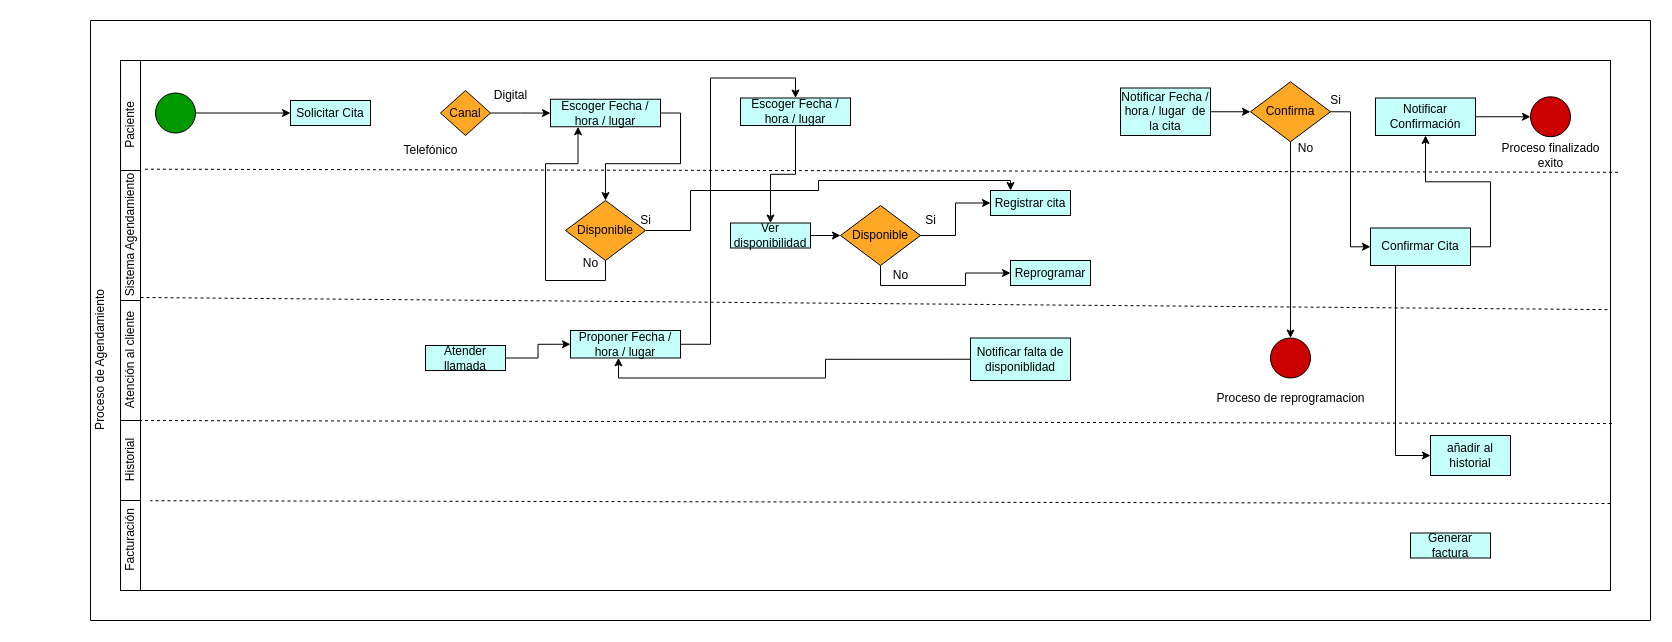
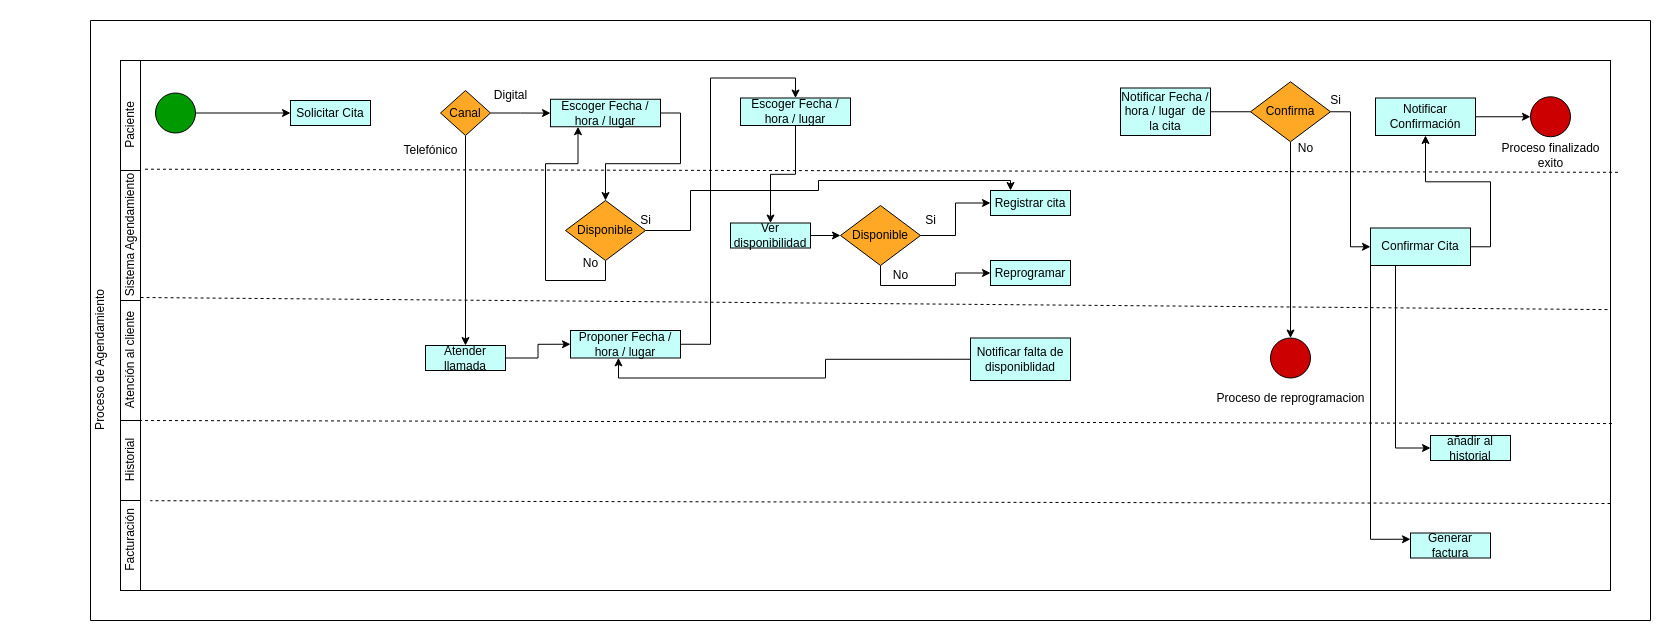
  <mxCell id="0" />
  <mxCell id="1" parent="0" />
  <mxCell id="2" value="" style="swimlane;whiteSpace=wrap;html=1;startSize=0;" vertex="1" parent="1"><mxGeometry x="90" y="20" width="1560" height="600" as="geometry"><mxRectangle x="400" y="-440" width="160" height="30" as="alternateBounds" /></mxGeometry></mxCell>
  <mxCell id="3" value="" style="rounded=0;whiteSpace=wrap;html=1;" vertex="1" parent="2"><mxGeometry x="30" y="40" width="1490" height="530" as="geometry" /></mxCell>
  <mxCell id="4" value="" style="rounded=0;whiteSpace=wrap;html=1;" vertex="1" parent="2"><mxGeometry x="30" y="40" width="20" height="110" as="geometry" /></mxCell>
  <mxCell id="5" value="" style="rounded=0;whiteSpace=wrap;html=1;" vertex="1" parent="2"><mxGeometry x="30" y="150" width="20" height="130" as="geometry" /></mxCell>
  <mxCell id="6" value="" style="rounded=0;whiteSpace=wrap;html=1;" vertex="1" parent="2"><mxGeometry x="30" y="280" width="20" height="120" as="geometry" /></mxCell>
  <mxCell id="7" value="Paciente" style="text;html=1;align=center;verticalAlign=middle;resizable=0;points=[];autosize=1;strokeColor=none;fillColor=none;rotation=-90;" vertex="1" parent="2"><mxGeometry x="5" y="90" width="70" height="30" as="geometry" /></mxCell>
  <mxCell id="8" value="Sistema Agendamiento" style="text;html=1;align=center;verticalAlign=middle;resizable=0;points=[];autosize=1;strokeColor=none;fillColor=none;rotation=-90;" vertex="1" parent="2"><mxGeometry x="-35" y="200" width="150" height="30" as="geometry" /></mxCell>
  <mxCell id="9" style="edgeStyle=orthogonalEdgeStyle;rounded=0;orthogonalLoop=1;jettySize=auto;html=1;exitX=1;exitY=0.5;exitDx=0;exitDy=0;" edge="1" parent="2" source="10" target="11"><mxGeometry relative="1" as="geometry" /></mxCell>
  <mxCell id="10" value="" style="ellipse;whiteSpace=wrap;html=1;aspect=fixed;fillColor=light-dark(#009900,var(--ge-dark-color, #121212));" vertex="1" parent="2"><mxGeometry x="65" y="72.5" width="40" height="40" as="geometry" /></mxCell>
  <mxCell id="11" value="Solicitar Cita" style="rounded=0;whiteSpace=wrap;html=1;fillColor=light-dark(#C4FFF9,var(--ge-dark-color, #121212));" vertex="1" parent="2"><mxGeometry x="200" y="80" width="80" height="25" as="geometry" /></mxCell>
+ <mxCell id="12" style="edgeStyle=orthogonalEdgeStyle;rounded=0;orthogonalLoop=1;jettySize=auto;html=1;exitX=0.5;exitY=1;exitDx=0;exitDy=0;entryX=0.5;entryY=0;entryDx=0;entryDy=0;fillColor=#FF1010;" edge="1" parent="2" source="14" target="17"><mxGeometry relative="1" as="geometry" /></mxCell>
  <mxCell id="13" style="edgeStyle=orthogonalEdgeStyle;rounded=0;orthogonalLoop=1;jettySize=auto;html=1;exitX=1;exitY=0.5;exitDx=0;exitDy=0;fillColor=#10FF00;" edge="1" parent="2" source="14" target="43"><mxGeometry relative="1" as="geometry" /></mxCell>
  <mxCell id="14" value="Canal" style="rhombus;whiteSpace=wrap;html=1;fillColor=light-dark(#FFA826,var(--ge-dark-color, #121212));" vertex="1" parent="2"><mxGeometry x="350" y="70" width="50" height="45" as="geometry" /></mxCell>
  <mxCell id="15" value="Atención al cliente" style="text;html=1;align=center;verticalAlign=middle;resizable=0;points=[];autosize=1;strokeColor=none;fillColor=none;rotation=-90;" vertex="1" parent="2"><mxGeometry x="-20" y="325" width="120" height="30" as="geometry" /></mxCell>
  <mxCell id="16" style="edgeStyle=orthogonalEdgeStyle;rounded=0;orthogonalLoop=1;jettySize=auto;html=1;exitX=1;exitY=0.5;exitDx=0;exitDy=0;entryX=0;entryY=0.5;entryDx=0;entryDy=0;" edge="1" parent="2" source="17" target="45"><mxGeometry relative="1" as="geometry" /></mxCell>
  <mxCell id="17" value="Atender llamada" style="rounded=0;whiteSpace=wrap;html=1;fillColor=light-dark(#C4FFF9,#000000);" vertex="1" parent="2"><mxGeometry x="335" y="325" width="80" height="25" as="geometry" /></mxCell>
  <mxCell id="18" value="Digital" style="text;html=1;align=center;verticalAlign=middle;resizable=0;points=[];autosize=1;strokeColor=none;fillColor=none;" vertex="1" parent="2"><mxGeometry x="390" y="60" width="60" height="30" as="geometry" /></mxCell>
  <mxCell id="19" value="Telefónico" style="text;html=1;align=center;verticalAlign=middle;resizable=0;points=[];autosize=1;strokeColor=none;fillColor=none;" vertex="1" parent="2"><mxGeometry x="300" y="115" width="80" height="30" as="geometry" /></mxCell>
  <mxCell id="20" value="" style="endArrow=none;dashed=1;html=1;rounded=0;entryX=0.942;entryY=0.928;entryDx=0;entryDy=0;entryPerimeter=0;exitX=1.005;exitY=0.211;exitDx=0;exitDy=0;exitPerimeter=0;" edge="1" parent="2" source="3" target="8"><mxGeometry width="50" height="50" relative="1" as="geometry"><mxPoint x="140" y="260" as="sourcePoint" /><mxPoint x="190" y="210" as="targetPoint" /></mxGeometry></mxCell>
  <mxCell id="21" value="" style="endArrow=none;dashed=1;html=1;rounded=0;entryX=0.942;entryY=0.928;entryDx=0;entryDy=0;entryPerimeter=0;exitX=0.998;exitY=0.47;exitDx=0;exitDy=0;exitPerimeter=0;" edge="1" parent="2" source="3"><mxGeometry width="50" height="50" relative="1" as="geometry"><mxPoint x="901" y="280" as="sourcePoint" /><mxPoint x="50" y="277" as="targetPoint" /></mxGeometry></mxCell>
  <mxCell id="22" value="" style="endArrow=none;dashed=1;html=1;rounded=0;entryX=0.942;entryY=0.928;entryDx=0;entryDy=0;entryPerimeter=0;exitX=1.001;exitY=0.685;exitDx=0;exitDy=0;exitPerimeter=0;" edge="1" parent="2" source="3"><mxGeometry width="50" height="50" relative="1" as="geometry"><mxPoint x="890.5" y="403" as="sourcePoint" /><mxPoint x="39.5" y="400" as="targetPoint" /></mxGeometry></mxCell>
  <mxCell id="23" style="edgeStyle=orthogonalEdgeStyle;rounded=0;orthogonalLoop=1;jettySize=auto;html=1;exitX=1;exitY=0.5;exitDx=0;exitDy=0;entryX=0;entryY=0.5;entryDx=0;entryDy=0;" edge="1" parent="2" source="24" target="27"><mxGeometry relative="1" as="geometry" /></mxCell>
  <mxCell id="24" value="Ver disponibilidad" style="rounded=0;whiteSpace=wrap;html=1;fillColor=light-dark(#C4FFF9,#000000);" vertex="1" parent="2"><mxGeometry x="640" y="202.5" width="80" height="25" as="geometry" /></mxCell>
  <mxCell id="25" style="edgeStyle=orthogonalEdgeStyle;rounded=0;orthogonalLoop=1;jettySize=auto;html=1;exitX=1;exitY=0.5;exitDx=0;exitDy=0;" edge="1" parent="2" source="27" target="28"><mxGeometry relative="1" as="geometry" /></mxCell>
  <mxCell id="26" style="edgeStyle=orthogonalEdgeStyle;rounded=0;orthogonalLoop=1;jettySize=auto;html=1;exitX=0.5;exitY=1;exitDx=0;exitDy=0;entryX=0;entryY=0.5;entryDx=0;entryDy=0;" edge="1" parent="2" source="27" target="29"><mxGeometry relative="1" as="geometry" /></mxCell>
  <mxCell id="27" value="Disponible" style="rhombus;whiteSpace=wrap;html=1;fillColor=light-dark(#FFA826,var(--ge-dark-color, #121212));" vertex="1" parent="2"><mxGeometry x="750" y="185" width="80" height="60" as="geometry" /></mxCell>
  <mxCell id="28" value="Registrar cita" style="rounded=0;whiteSpace=wrap;html=1;fillColor=light-dark(#C4FFF9,#000000);" vertex="1" parent="2"><mxGeometry x="900" y="170" width="80" height="25" as="geometry" /></mxCell>
- <mxCell id="29" value="Reprogramar" style="rounded=0;whiteSpace=wrap;html=1;fillColor=light-dark(#C4FFF9,#000000);" vertex="1" parent="2"><mxGeometry x="920" y="240" width="80" height="25" as="geometry" /></mxCell>
+ <mxCell id="29" value="Reprogramar" style="rounded=0;whiteSpace=wrap;html=1;fillColor=light-dark(#C4FFF9,#000000);" vertex="1" parent="2"><mxGeometry x="900" y="240" width="80" height="25" as="geometry" /></mxCell>
  <mxCell id="30" value="Si" style="text;html=1;align=center;verticalAlign=middle;resizable=0;points=[];autosize=1;strokeColor=none;fillColor=none;" vertex="1" parent="2"><mxGeometry x="825" y="185" width="30" height="30" as="geometry" /></mxCell>
  <mxCell id="31" value="No" style="text;html=1;align=center;verticalAlign=middle;resizable=0;points=[];autosize=1;strokeColor=none;fillColor=none;" vertex="1" parent="2"><mxGeometry x="790" y="240" width="40" height="30" as="geometry" /></mxCell>
- <mxCell id="32" style="edgeStyle=orthogonalEdgeStyle;rounded=0;orthogonalLoop=1;jettySize=auto;html=1;exitX=1;exitY=0.5;exitDx=0;exitDy=0;entryX=0;entryY=0.5;entryDx=0;entryDy=0;" edge="1" parent="2" source="33" target="48"><mxGeometry relative="1" as="geometry" /></mxCell>
+ <mxCell id="32" style="edgeStyle=orthogonalEdgeStyle;rounded=0;orthogonalLoop=1;jettySize=auto;html=1;exitX=1;exitY=0.5;exitDx=0;exitDy=0;entryX=0;entryY=0.5;entryDx=0;entryDy=0;endArrow=none;" edge="1" parent="2" source="33" target="48"><mxGeometry relative="1" as="geometry" /></mxCell>
  <mxCell id="33" value="Notificar Fecha / hora / lugar&amp;nbsp; de la cita" style="rounded=0;whiteSpace=wrap;html=1;fillColor=light-dark(#C4FFF9,#000000);" vertex="1" parent="2"><mxGeometry x="1030" y="67.5" width="90" height="47.5" as="geometry" /></mxCell>
  <mxCell id="34" value="" style="ellipse;whiteSpace=wrap;html=1;aspect=fixed;fillColor=light-dark(#CC0000,var(--ge-dark-color, #121212));" vertex="1" parent="2"><mxGeometry x="1440" y="76.25" width="40" height="40" as="geometry" /></mxCell>
  <mxCell id="35" value="" style="rounded=0;whiteSpace=wrap;html=1;" vertex="1" parent="2"><mxGeometry x="30" y="400" width="20" height="80" as="geometry" /></mxCell>
  <mxCell id="36" value="Historial" style="text;html=1;align=center;verticalAlign=middle;resizable=0;points=[];autosize=1;strokeColor=none;fillColor=none;rotation=-90;" vertex="1" parent="2"><mxGeometry x="5" y="425" width="70" height="30" as="geometry" /></mxCell>
  <mxCell id="37" value="" style="rounded=0;whiteSpace=wrap;html=1;" vertex="1" parent="2"><mxGeometry x="30" y="480" width="20" height="90" as="geometry" /></mxCell>
  <mxCell id="38" value="Facturación" style="text;html=1;align=center;verticalAlign=middle;resizable=0;points=[];autosize=1;strokeColor=none;fillColor=none;rotation=-90;" vertex="1" parent="2"><mxGeometry x="-5" y="505" width="90" height="30" as="geometry" /></mxCell>
- <mxCell id="39" value="añadir al historial" style="rounded=0;whiteSpace=wrap;html=1;fillColor=light-dark(#C4FFF9,#000000);" vertex="1" parent="2"><mxGeometry x="1340" y="415" width="80" height="40" as="geometry" /></mxCell>
+ <mxCell id="39" value="añadir al historial" style="rounded=0;whiteSpace=wrap;html=1;fillColor=light-dark(#C4FFF9,#000000);" vertex="1" parent="2"><mxGeometry x="1340" y="415" width="80" height="25" as="geometry" /></mxCell>
  <mxCell id="40" value="Generar factura" style="rounded=0;whiteSpace=wrap;html=1;fillColor=light-dark(#C4FFF9,#000000);" vertex="1" parent="2"><mxGeometry x="1320" y="512.5" width="80" height="25" as="geometry" /></mxCell>
  <mxCell id="41" value="Proceso de Agendamiento" style="text;html=1;align=center;verticalAlign=middle;resizable=0;points=[];autosize=1;strokeColor=none;fillColor=none;rotation=-90;" vertex="1" parent="2"><mxGeometry x="-70" y="325" width="160" height="30" as="geometry" /></mxCell>
  <mxCell id="42" style="edgeStyle=orthogonalEdgeStyle;rounded=0;orthogonalLoop=1;jettySize=auto;html=1;exitX=1;exitY=0.5;exitDx=0;exitDy=0;entryX=0.5;entryY=0;entryDx=0;entryDy=0;" edge="1" parent="2" source="43" target="62"><mxGeometry relative="1" as="geometry" /></mxCell>
  <mxCell id="43" value="Escoger Fecha / hora / lugar" style="rounded=0;whiteSpace=wrap;html=1;fillColor=light-dark(#C4FFF9,var(--ge-dark-color, #121212));" vertex="1" parent="2"><mxGeometry x="460" y="78.75" width="110" height="27.5" as="geometry" /></mxCell>
  <mxCell id="44" style="edgeStyle=orthogonalEdgeStyle;rounded=0;orthogonalLoop=1;jettySize=auto;html=1;exitX=1;exitY=0.5;exitDx=0;exitDy=0;entryX=0.5;entryY=0;entryDx=0;entryDy=0;" edge="1" parent="2" source="45" target="67"><mxGeometry relative="1" as="geometry" /></mxCell>
  <mxCell id="45" value="Proponer Fecha / hora / lugar" style="rounded=0;whiteSpace=wrap;html=1;fillColor=light-dark(#C4FFF9,var(--ge-dark-color, #121212));" vertex="1" parent="2"><mxGeometry x="480" y="310" width="110" height="27.5" as="geometry" /></mxCell>
  <mxCell id="46" style="edgeStyle=orthogonalEdgeStyle;rounded=0;orthogonalLoop=1;jettySize=auto;html=1;exitX=1;exitY=0.5;exitDx=0;exitDy=0;entryX=0;entryY=0.5;entryDx=0;entryDy=0;" edge="1" parent="2" source="48" target="54"><mxGeometry relative="1" as="geometry" /></mxCell>
  <mxCell id="47" style="edgeStyle=orthogonalEdgeStyle;rounded=0;orthogonalLoop=1;jettySize=auto;html=1;exitX=0.5;exitY=1;exitDx=0;exitDy=0;entryX=0.5;entryY=0;entryDx=0;entryDy=0;" edge="1" parent="2" source="48" target="56"><mxGeometry relative="1" as="geometry" /></mxCell>
  <mxCell id="48" value="Confirma" style="rhombus;whiteSpace=wrap;html=1;fillColor=light-dark(#FFA826,var(--ge-dark-color, #121212));" vertex="1" parent="2"><mxGeometry x="1160" y="61.25" width="80" height="60" as="geometry" /></mxCell>
  <mxCell id="49" style="edgeStyle=orthogonalEdgeStyle;rounded=0;orthogonalLoop=1;jettySize=auto;html=1;exitX=1;exitY=0.5;exitDx=0;exitDy=0;entryX=0;entryY=0.5;entryDx=0;entryDy=0;" edge="1" parent="2" source="50" target="34"><mxGeometry relative="1" as="geometry" /></mxCell>
  <mxCell id="50" value="Notificar Confirmación" style="rounded=0;whiteSpace=wrap;html=1;fillColor=light-dark(#C4FFF9,#000000);" vertex="1" parent="2"><mxGeometry x="1285" y="77.5" width="100" height="37.5" as="geometry" /></mxCell>
  <mxCell id="51" style="edgeStyle=orthogonalEdgeStyle;rounded=0;orthogonalLoop=1;jettySize=auto;html=1;exitX=1;exitY=0.5;exitDx=0;exitDy=0;entryX=0.5;entryY=1;entryDx=0;entryDy=0;" edge="1" parent="2" source="54" target="50"><mxGeometry relative="1" as="geometry" /></mxCell>
  <mxCell id="52" style="edgeStyle=orthogonalEdgeStyle;rounded=0;orthogonalLoop=1;jettySize=auto;html=1;exitX=0.25;exitY=1;exitDx=0;exitDy=0;entryX=0;entryY=0.5;entryDx=0;entryDy=0;" edge="1" parent="2" source="54" target="39"><mxGeometry relative="1" as="geometry" /></mxCell>
+ <mxCell id="53" style="edgeStyle=orthogonalEdgeStyle;rounded=0;orthogonalLoop=1;jettySize=auto;html=1;exitX=0;exitY=1;exitDx=0;exitDy=0;entryX=0;entryY=0.25;entryDx=0;entryDy=0;" edge="1" parent="2" source="54" target="40"><mxGeometry relative="1" as="geometry" /></mxCell>
  <mxCell id="54" value="Confirmar Cita" style="rounded=0;whiteSpace=wrap;html=1;fillColor=light-dark(#C4FFF9,#000000);" vertex="1" parent="2"><mxGeometry x="1280" y="207.5" width="100" height="37.5" as="geometry" /></mxCell>
  <mxCell id="55" value="Si" style="text;html=1;align=center;verticalAlign=middle;resizable=0;points=[];autosize=1;strokeColor=none;fillColor=none;" vertex="1" parent="2"><mxGeometry x="1230" y="65" width="30" height="30" as="geometry" /></mxCell>
  <mxCell id="56" value="" style="ellipse;whiteSpace=wrap;html=1;aspect=fixed;fillColor=light-dark(#CC0000,var(--ge-dark-color, #121212));" vertex="1" parent="2"><mxGeometry x="1180" y="317.5" width="40" height="40" as="geometry" /></mxCell>
  <mxCell id="57" value="No" style="text;html=1;align=center;verticalAlign=middle;resizable=0;points=[];autosize=1;strokeColor=none;fillColor=none;" vertex="1" parent="2"><mxGeometry x="1195" y="112.5" width="40" height="30" as="geometry" /></mxCell>
  <mxCell id="58" value="Proceso finalizado&lt;div&gt;exito&lt;/div&gt;" style="text;html=1;align=center;verticalAlign=middle;resizable=0;points=[];autosize=1;strokeColor=none;fillColor=none;" vertex="1" parent="2"><mxGeometry x="1400" y="115" width="120" height="40" as="geometry" /></mxCell>
  <mxCell id="59" value="Proceso de reprogramacion" style="text;html=1;align=center;verticalAlign=middle;resizable=0;points=[];autosize=1;strokeColor=none;fillColor=none;" vertex="1" parent="2"><mxGeometry x="1115" y="362.5" width="170" height="30" as="geometry" /></mxCell>
  <mxCell id="60" style="edgeStyle=orthogonalEdgeStyle;rounded=0;orthogonalLoop=1;jettySize=auto;html=1;exitX=1;exitY=0.5;exitDx=0;exitDy=0;entryX=0.25;entryY=0;entryDx=0;entryDy=0;" edge="1" parent="2" source="62" target="28"><mxGeometry relative="1" as="geometry"><Array as="points"><mxPoint x="600" y="210" /><mxPoint x="600" y="170" /><mxPoint x="728" y="170" /><mxPoint x="728" y="160" /><mxPoint x="920" y="160" /></Array></mxGeometry></mxCell>
  <mxCell id="61" style="edgeStyle=orthogonalEdgeStyle;rounded=0;orthogonalLoop=1;jettySize=auto;html=1;exitX=0.5;exitY=1;exitDx=0;exitDy=0;entryX=0.25;entryY=1;entryDx=0;entryDy=0;" edge="1" parent="2" source="62" target="43"><mxGeometry relative="1" as="geometry" /></mxCell>
  <mxCell id="62" value="Disponible" style="rhombus;whiteSpace=wrap;html=1;fillColor=light-dark(#FFA826,var(--ge-dark-color, #121212));" vertex="1" parent="2"><mxGeometry x="475" y="180" width="80" height="60" as="geometry" /></mxCell>
  <mxCell id="63" value="Si" style="text;html=1;align=center;verticalAlign=middle;resizable=0;points=[];autosize=1;strokeColor=none;fillColor=none;" vertex="1" parent="2"><mxGeometry x="540" y="185" width="30" height="30" as="geometry" /></mxCell>
  <mxCell id="64" value="No" style="text;html=1;align=center;verticalAlign=middle;resizable=0;points=[];autosize=1;strokeColor=none;fillColor=none;" vertex="1" parent="2"><mxGeometry x="480" y="227.5" width="40" height="30" as="geometry" /></mxCell>
  <mxCell id="65" value="Notificar falta de disponiblidad" style="rounded=0;whiteSpace=wrap;html=1;fillColor=light-dark(#C4FFF9,#000000);" vertex="1" parent="2"><mxGeometry x="880" y="317.5" width="100" height="42.5" as="geometry" /></mxCell>
  <mxCell id="66" style="edgeStyle=orthogonalEdgeStyle;rounded=0;orthogonalLoop=1;jettySize=auto;html=1;exitX=0.5;exitY=1;exitDx=0;exitDy=0;entryX=0.5;entryY=0;entryDx=0;entryDy=0;" edge="1" parent="2" source="67" target="24"><mxGeometry relative="1" as="geometry" /></mxCell>
  <mxCell id="67" value="Escoger Fecha / hora / lugar" style="rounded=0;whiteSpace=wrap;html=1;fillColor=light-dark(#C4FFF9,var(--ge-dark-color, #121212));" vertex="1" parent="2"><mxGeometry x="650" y="77.5" width="110" height="27.5" as="geometry" /></mxCell>
  <mxCell id="68" style="edgeStyle=orthogonalEdgeStyle;rounded=0;orthogonalLoop=1;jettySize=auto;html=1;exitX=0;exitY=0.5;exitDx=0;exitDy=0;entryX=0.436;entryY=0.996;entryDx=0;entryDy=0;entryPerimeter=0;" edge="1" parent="2" source="65" target="45"><mxGeometry relative="1" as="geometry" /></mxCell>
  <mxCell id="69" value="" style="endArrow=none;dashed=1;html=1;rounded=0;entryX=0.942;entryY=1.158;entryDx=0;entryDy=0;entryPerimeter=0;" edge="1" parent="2" target="38"><mxGeometry width="50" height="50" relative="1" as="geometry"><mxPoint x="1520" y="483" as="sourcePoint" /><mxPoint x="105" y="480" as="targetPoint" /></mxGeometry></mxCell>
